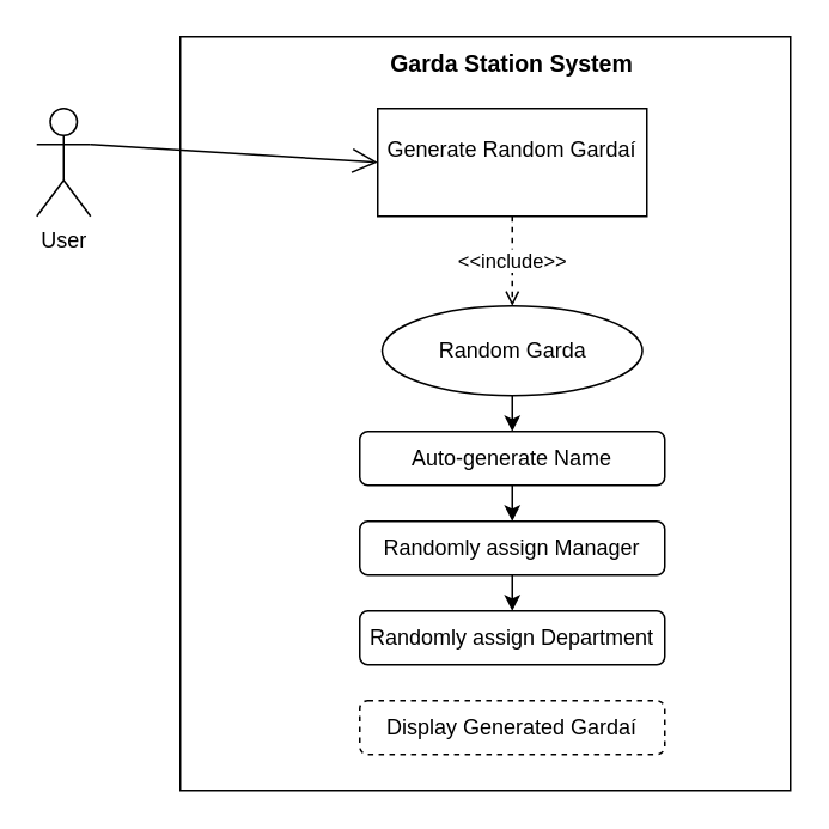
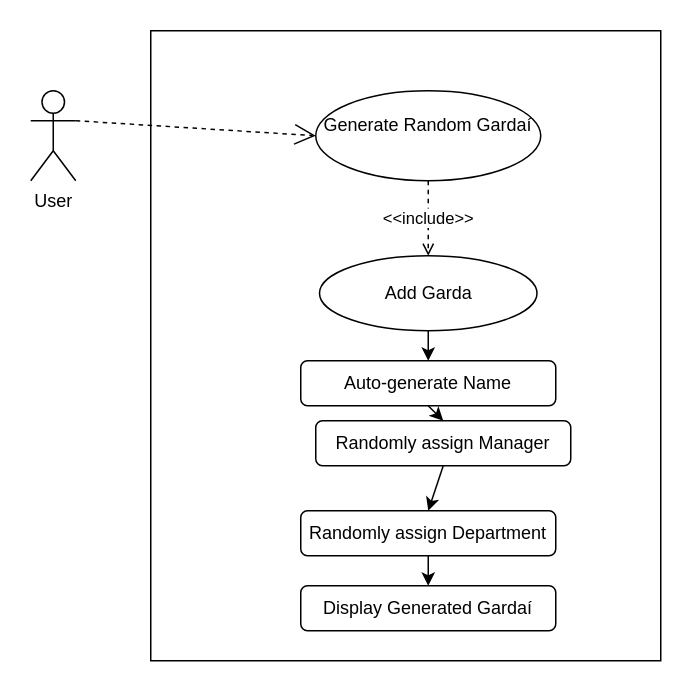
  <mxCell id="0" />
  <mxCell id="1" parent="0" />
  <mxCell id="2" value="&lt;h4&gt;&lt;br&gt;&lt;/h4&gt;" style="rounded=0;whiteSpace=wrap;html=1;align=center;" parent="1" vertex="1"><mxGeometry x="100" y="20" width="340" height="420" as="geometry" /></mxCell>
- <mxCell id="3" value="&lt;h3&gt;&lt;font style=&quot;font-size: 13px;&quot;&gt;Garda Station System&lt;/font&gt;&lt;/h3&gt;" style="text;html=1;align=center;verticalAlign=middle;whiteSpace=wrap;rounded=0;" parent="1" vertex="1"><mxGeometry x="190" y="20" width="190" height="30" as="geometry" /></mxCell>
  <mxCell id="4" value="User" style="shape=umlActor;verticalLabelPosition=bottom;verticalAlign=top;html=1;outlineConnect=0;" parent="1" vertex="1"><mxGeometry x="20" y="60" width="30" height="60" as="geometry" /></mxCell>
- <mxCell id="5" value="&lt;div&gt;Generate Random Gardaí&lt;/div&gt;&lt;div&gt;&lt;br&gt;&lt;/div&gt;" style="whiteSpace=wrap;html=1;align=center;rounded=0;" parent="1" vertex="1"><mxGeometry x="210" y="60" width="150" height="60" as="geometry" /></mxCell>
- <mxCell id="6" value="" style="endArrow=open;endFill=1;endSize=12;html=1;rounded=0;exitX=1;exitY=0.333;exitDx=0;exitDy=0;exitPerimeter=0;entryX=0;entryY=0.5;entryDx=0;entryDy=0;" parent="1" source="4" target="5" edge="1"><mxGeometry width="160" relative="1" as="geometry"><mxPoint x="220" y="220" as="sourcePoint" /><mxPoint x="380" y="220" as="targetPoint" /></mxGeometry></mxCell>
- <mxCell id="7" value="&lt;div&gt;Random Garda&lt;/div&gt;" style="ellipse;whiteSpace=wrap;html=1;" parent="1" vertex="1"><mxGeometry x="212.5" y="170" width="145" height="50" as="geometry" /></mxCell>
+ <mxCell id="5" value="&lt;div&gt;Generate Random Gardaí&lt;/div&gt;&lt;div&gt;&lt;br&gt;&lt;/div&gt;" style="ellipse;whiteSpace=wrap;html=1;align=center;" parent="1" vertex="1"><mxGeometry x="210" y="60" width="150" height="60" as="geometry" /></mxCell>
+ <mxCell id="6" value="" style="endArrow=open;endFill=1;endSize=12;html=1;rounded=0;exitX=1;exitY=0.333;exitDx=0;exitDy=0;exitPerimeter=0;entryX=0;entryY=0.5;entryDx=0;entryDy=0;dashed=1;" parent="1" source="4" target="5" edge="1"><mxGeometry width="160" relative="1" as="geometry"><mxPoint x="220" y="220" as="sourcePoint" /><mxPoint x="380" y="220" as="targetPoint" /></mxGeometry></mxCell>
+ <mxCell id="7" value="&lt;div&gt;Add Garda&lt;/div&gt;" style="ellipse;whiteSpace=wrap;html=1;" parent="1" vertex="1"><mxGeometry x="212.5" y="170" width="145" height="50" as="geometry" /></mxCell>
  <mxCell id="8" value="&lt;div&gt;&amp;lt;&amp;lt;include&amp;gt;&amp;gt;&lt;/div&gt;" style="endArrow=open;html=1;rounded=0;exitX=0.5;exitY=1;exitDx=0;exitDy=0;entryX=0.5;entryY=0;entryDx=0;entryDy=0;dashed=1;" parent="1" source="5" target="7" edge="1"><mxGeometry width="160" relative="1" as="geometry"><mxPoint x="220" y="220" as="sourcePoint" /><mxPoint x="380" y="220" as="targetPoint" /></mxGeometry></mxCell>
  <mxCell id="9" value="Auto-generate Name" style="rounded=1;whiteSpace=wrap;html=1;" parent="1" vertex="1"><mxGeometry x="200" y="240" width="170" height="30" as="geometry" /></mxCell>
- <mxCell id="10" value="Randomly assign Manager" style="rounded=1;whiteSpace=wrap;html=1;" parent="1" vertex="1"><mxGeometry x="200" y="290" width="170" height="30" as="geometry" /></mxCell>
+ <mxCell id="10" value="Randomly assign Manager" style="rounded=1;whiteSpace=wrap;html=1;" parent="1" vertex="1"><mxGeometry x="210" y="280" width="170" height="30" as="geometry" /></mxCell>
  <mxCell id="11" value="Randomly assign Department" style="rounded=1;whiteSpace=wrap;html=1;" parent="1" vertex="1"><mxGeometry x="200" y="340" width="170" height="30" as="geometry" /></mxCell>
- <mxCell id="12" value="Display Generated Gardaí" style="rounded=1;whiteSpace=wrap;html=1;dashed=1;" parent="1" vertex="1"><mxGeometry x="200" y="390" width="170" height="30" as="geometry" /></mxCell>
+ <mxCell id="12" value="Display Generated Gardaí" style="rounded=1;whiteSpace=wrap;html=1;" parent="1" vertex="1"><mxGeometry x="200" y="390" width="170" height="30" as="geometry" /></mxCell>
  <mxCell id="13" value="" style="endArrow=classic;html=1;rounded=0;exitX=0.5;exitY=1;exitDx=0;exitDy=0;entryX=0.5;entryY=0;entryDx=0;entryDy=0;" parent="1" source="7" target="9" edge="1"><mxGeometry width="50" height="50" relative="1" as="geometry"><mxPoint x="140" y="230" as="sourcePoint" /><mxPoint x="190" y="180" as="targetPoint" /></mxGeometry></mxCell>
  <mxCell id="14" value="" style="endArrow=classic;html=1;rounded=0;entryX=0.5;entryY=0;entryDx=0;entryDy=0;" parent="1" target="10" edge="1"><mxGeometry width="50" height="50" relative="1" as="geometry"><mxPoint x="285" y="270" as="sourcePoint" /><mxPoint x="295" y="250" as="targetPoint" /></mxGeometry></mxCell>
  <mxCell id="15" value="" style="endArrow=classic;html=1;rounded=0;entryX=0.5;entryY=0;entryDx=0;entryDy=0;exitX=0.5;exitY=1;exitDx=0;exitDy=0;" parent="1" source="10" target="11" edge="1"><mxGeometry width="50" height="50" relative="1" as="geometry"><mxPoint x="295" y="280" as="sourcePoint" /><mxPoint x="295" y="300" as="targetPoint" /></mxGeometry></mxCell>
+ <mxCell id="16" value="" style="endArrow=classic;html=1;rounded=0;entryX=0.5;entryY=0;entryDx=0;entryDy=0;exitX=0.5;exitY=1;exitDx=0;exitDy=0;" parent="1" source="11" target="12" edge="1"><mxGeometry width="50" height="50" relative="1" as="geometry"><mxPoint x="305" y="290" as="sourcePoint" /><mxPoint x="305" y="310" as="targetPoint" /></mxGeometry></mxCell>
